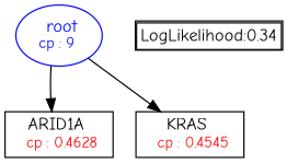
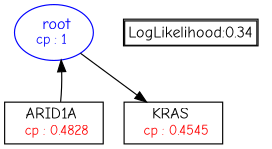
  digraph {
    fontname="Comic Neue"
    fontsize=10
    node [fontname="Comic Neue" shape=box]
    edge [fontname="Comic Neue"]
-   n1 [color=Blue label=<<font color='Blue'> root</font><br/><font color='Blue' POINT-SIZE='12'>cp : 9 </font>> shape=oval]
-   n2 [label=<ARID1A <br/> <font color='Red' POINT-SIZE='12'> cp : 0.4628 </font>>]
+   n1 [color=Blue label=<<font color='Blue'> root</font><br/><font color='Blue' POINT-SIZE='12'>cp : 1 </font>> shape=oval]
+   n2 [label=<ARID1A <br/> <font color='Red' POINT-SIZE='12'> cp : 0.4828 </font>>]
    n3 [label=<KRAS <br/> <font color='Red' POINT-SIZE='12'> cp : 0.4545 </font>>]
    n4 [label=<<TABLE BORDER="1" CELLBORDER="1" CELLSPACING="0" >     <TR><TD ALIGN="LEFT">LogLikelihood:0.34</TD></TR>     </TABLE>> shape=plaintext]
-   n1 -> n2
+   n2 -> n1
    n1 -> n3
  }
